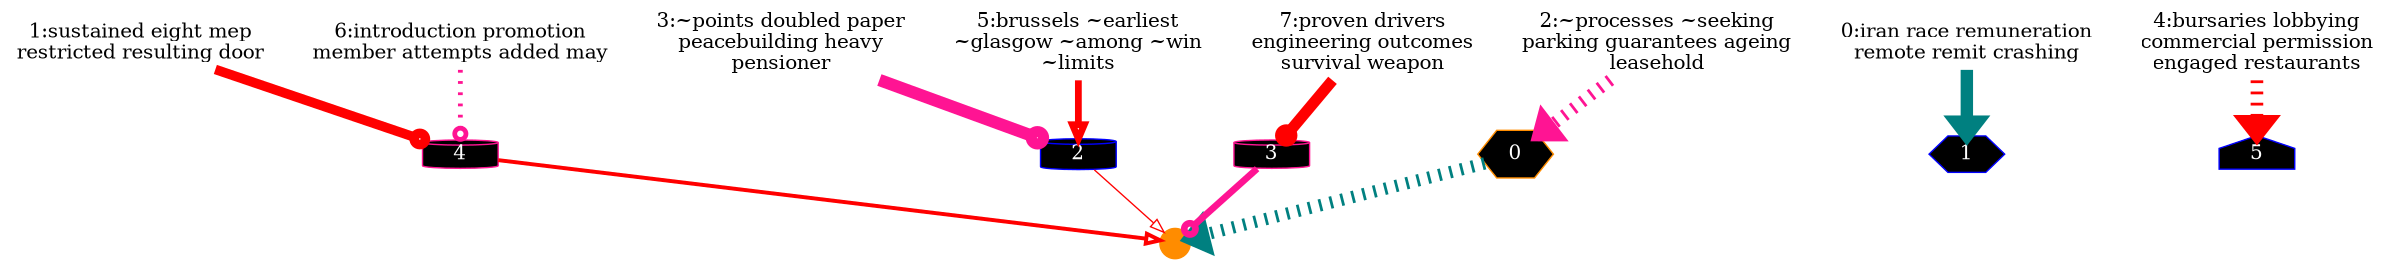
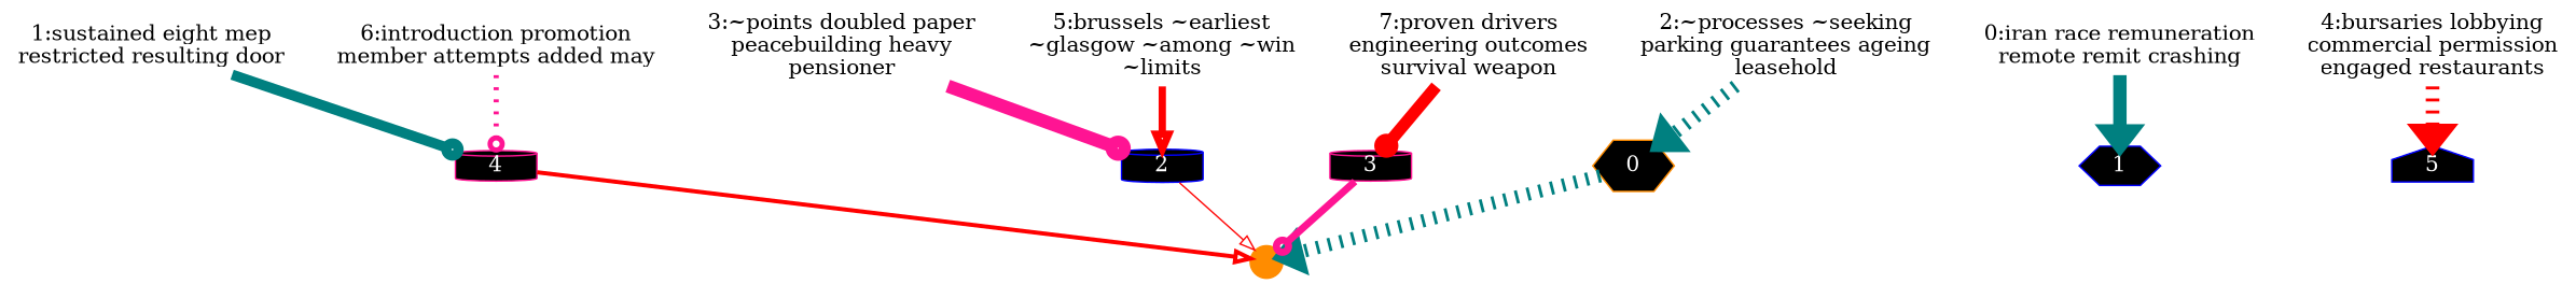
  strict digraph {
    node [color=blue fontcolor=black shape=none]
    edge [arrowhead=onormal color=red style=bold]
    n1 [color=darkorange fillcolor=black fontcolor=white height=0.47 label=0 margin="0,0" shape=hexagon style=filled]
    n2_0 [color=darkorange height=0.30 shape=point fontcolor=""]
    n3 [label="1:sustained eight mep\nrestricted resulting door"]
    n4 [color=deeppink fillcolor=black fontcolor=white height=0.19 label=4 margin="0,0" shape=cylinder style=filled]
    n5 [color=darkorange label="2:~processes ~seeking\nparking guarantees ageing\nleasehold"]
    n6 [color=darkorange label="3:~points doubled paper\npeacebuilding heavy\npensioner"]
    n7 [fillcolor=black fontcolor=white height=0.30 label=2 margin="0,0" shape=cylinder style=filled]
    n8 [color=darkorange label="6:introduction promotion\nmember attempts added may"]
    n9 [label="7:proven drivers\nengineering outcomes\nsurvival weapon"]
    n10 [color=deeppink fillcolor=black fontcolor=white height=0.22 label=3 margin="0,0" shape=cylinder style=filled]
    n11 [color=deeppink label="0:iran race remuneration\nremote remit crashing"]
    n12 [fillcolor=black fontcolor=white height=0.36 label=1 margin="0,0" shape=hexagon style=filled]
    n13 [label="5:brussels ~earliest\n~glasgow ~among ~win\n~limits"]
    n14 [label="4:bursaries lobbying\ncommercial permission\nengaged restaurants"]
    n15 [fillcolor=black fontcolor=white height=0.06 label=5 margin="0,0" shape=house style=filled]
    n1 -> n2_0 [color=teal penwidth=8.81 style=dotted]
-   n3 -> n4 [arrowhead=odot penwidth=6.86]
+   n3 -> n4 [arrowhead=odot color=teal penwidth=6.86]
    n4 -> n2_0 [penwidth=2.80]
-   n5 -> n1 [color=deeppink penwidth=8.80 style=dotted]
+   n5 -> n1 [color=teal penwidth=8.80 style=dotted]
    n6 -> n7 [arrowhead=odot color=deeppink penwidth=8.76]
    n7 -> n2_0 [penwidth=0.96]
    n8 -> n4 [arrowhead=odot color=deeppink penwidth=3.42 style=dotted]
    n9 -> n10 [arrowhead=odot penwidth=7.99 style=solid]
    n10 -> n2_0 [arrowhead=odot color=deeppink penwidth=4.80 style=solid]
    n11 -> n12 [color=teal penwidth=8.86 style=solid]
    n13 -> n7 [penwidth=4.84]
    n14 -> n15 [penwidth=9.00 style=dotted]
  }
